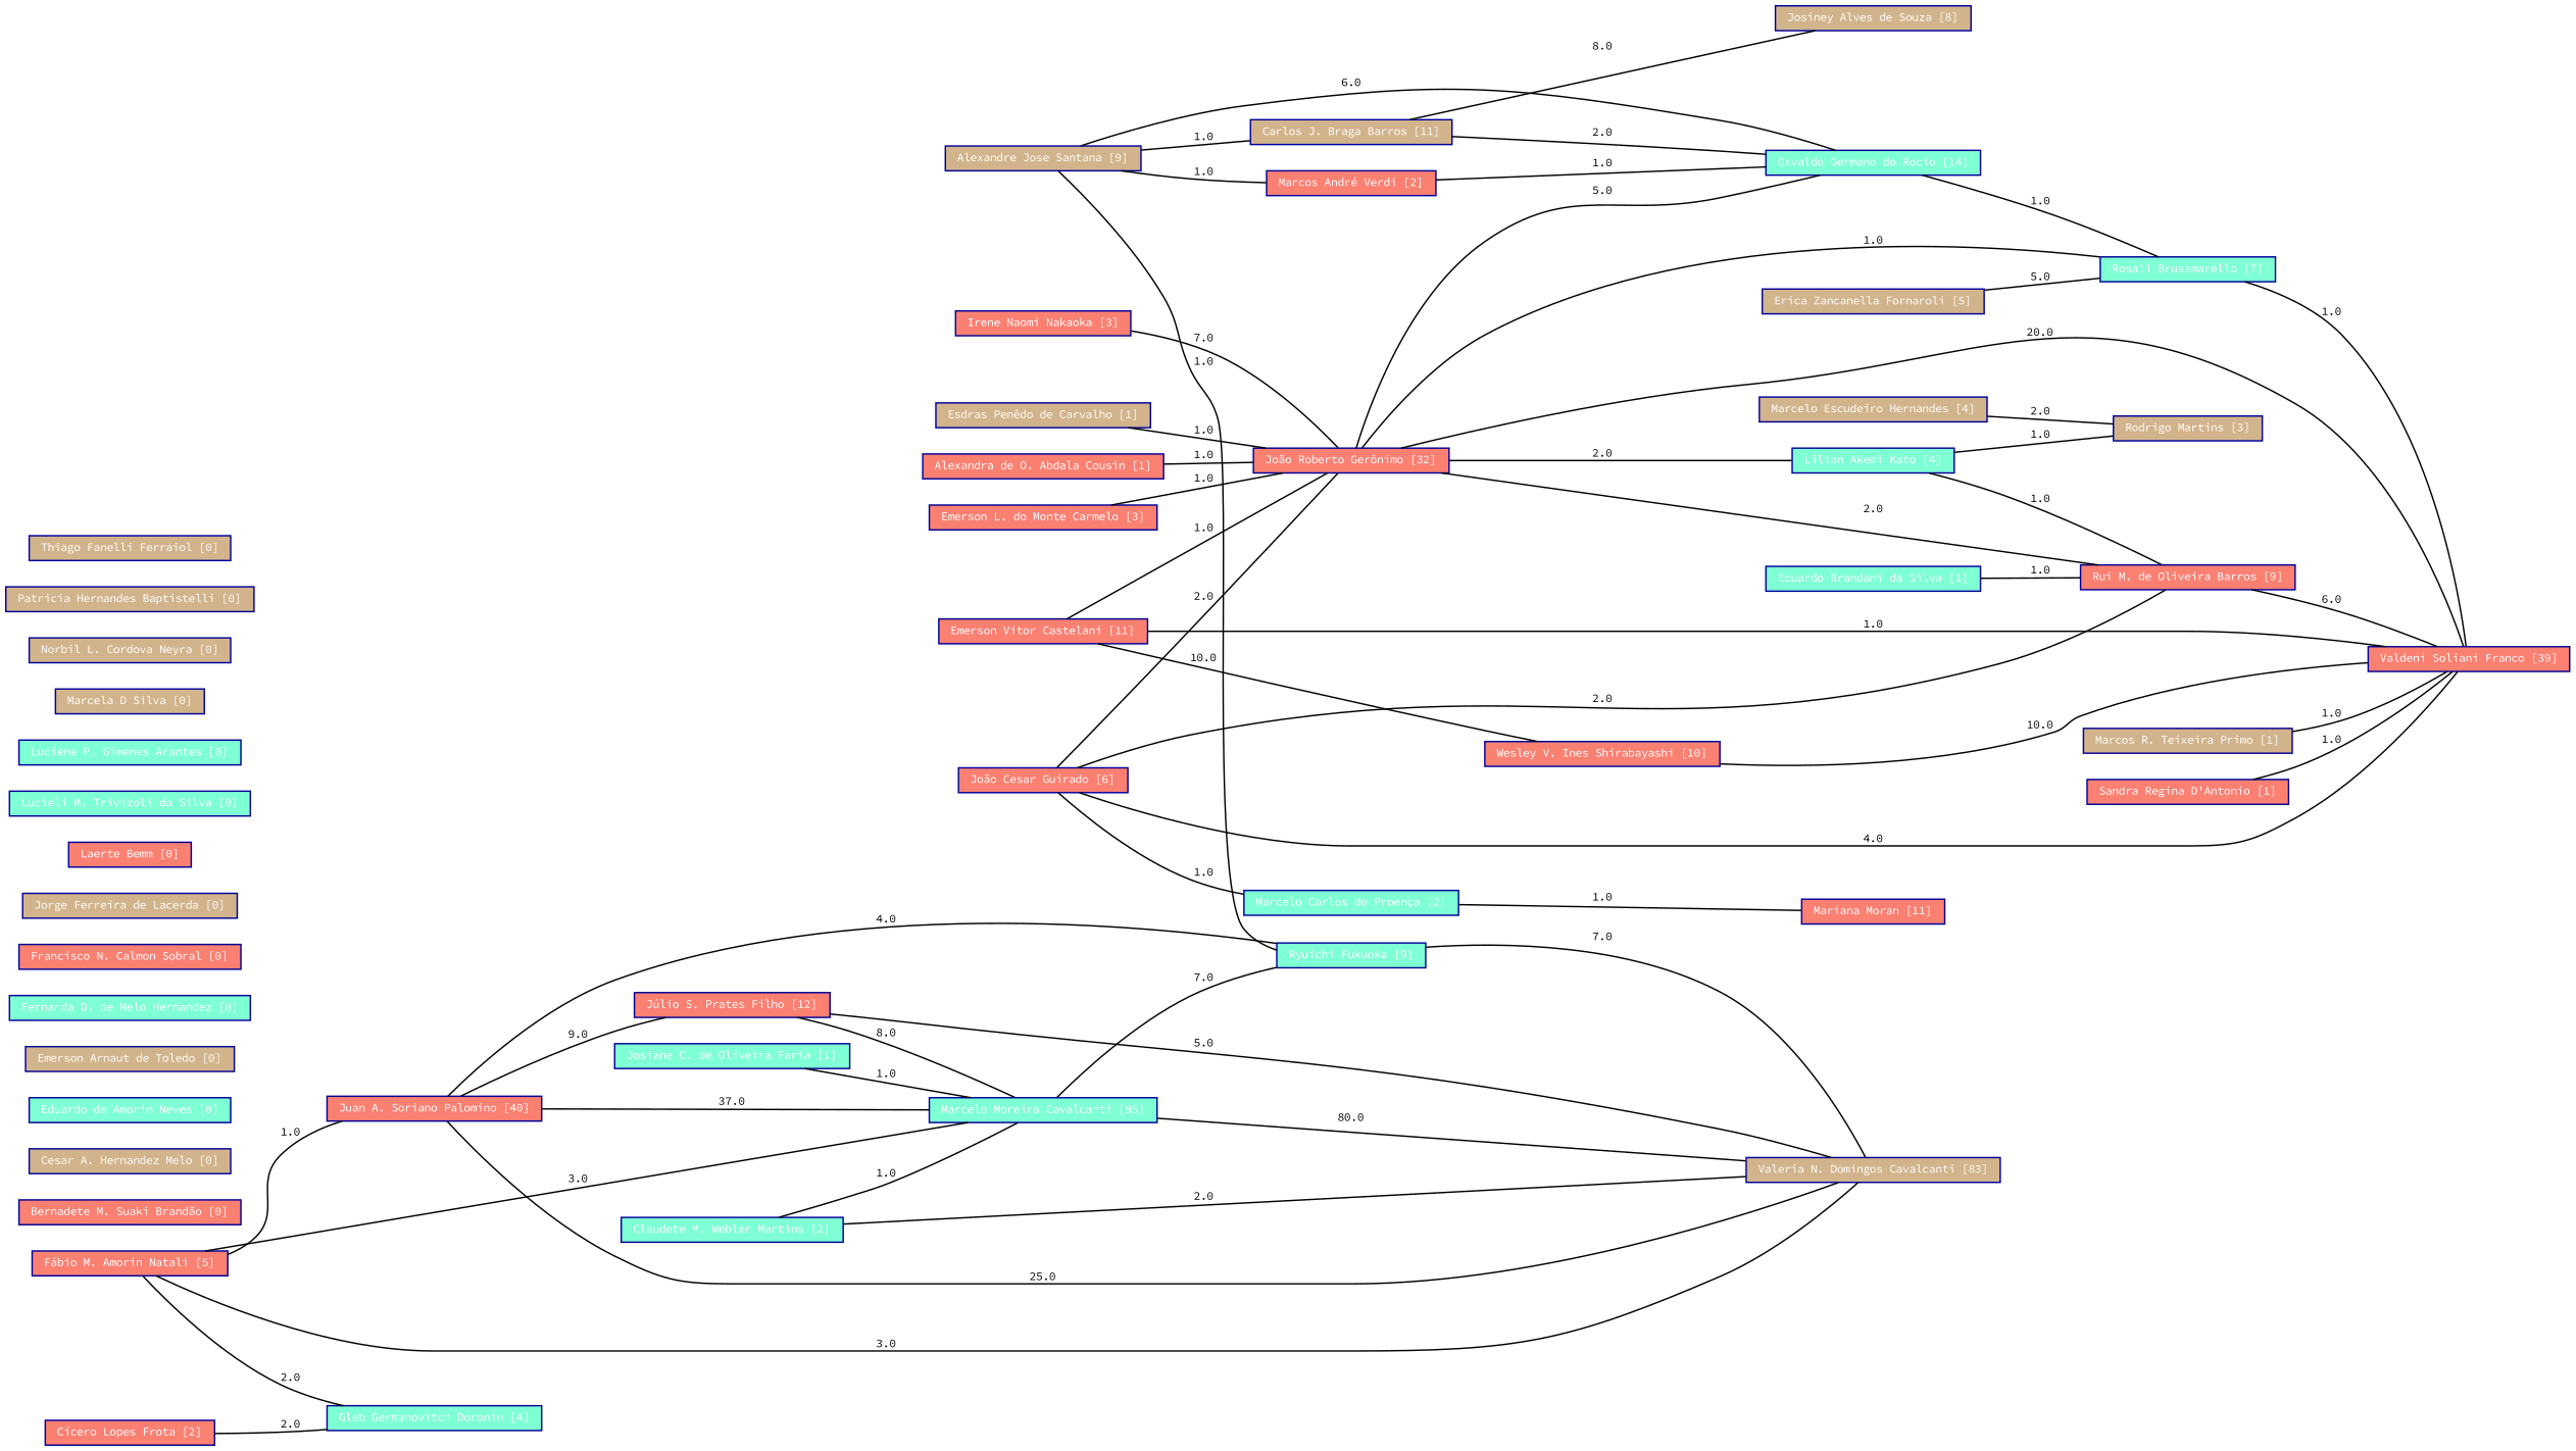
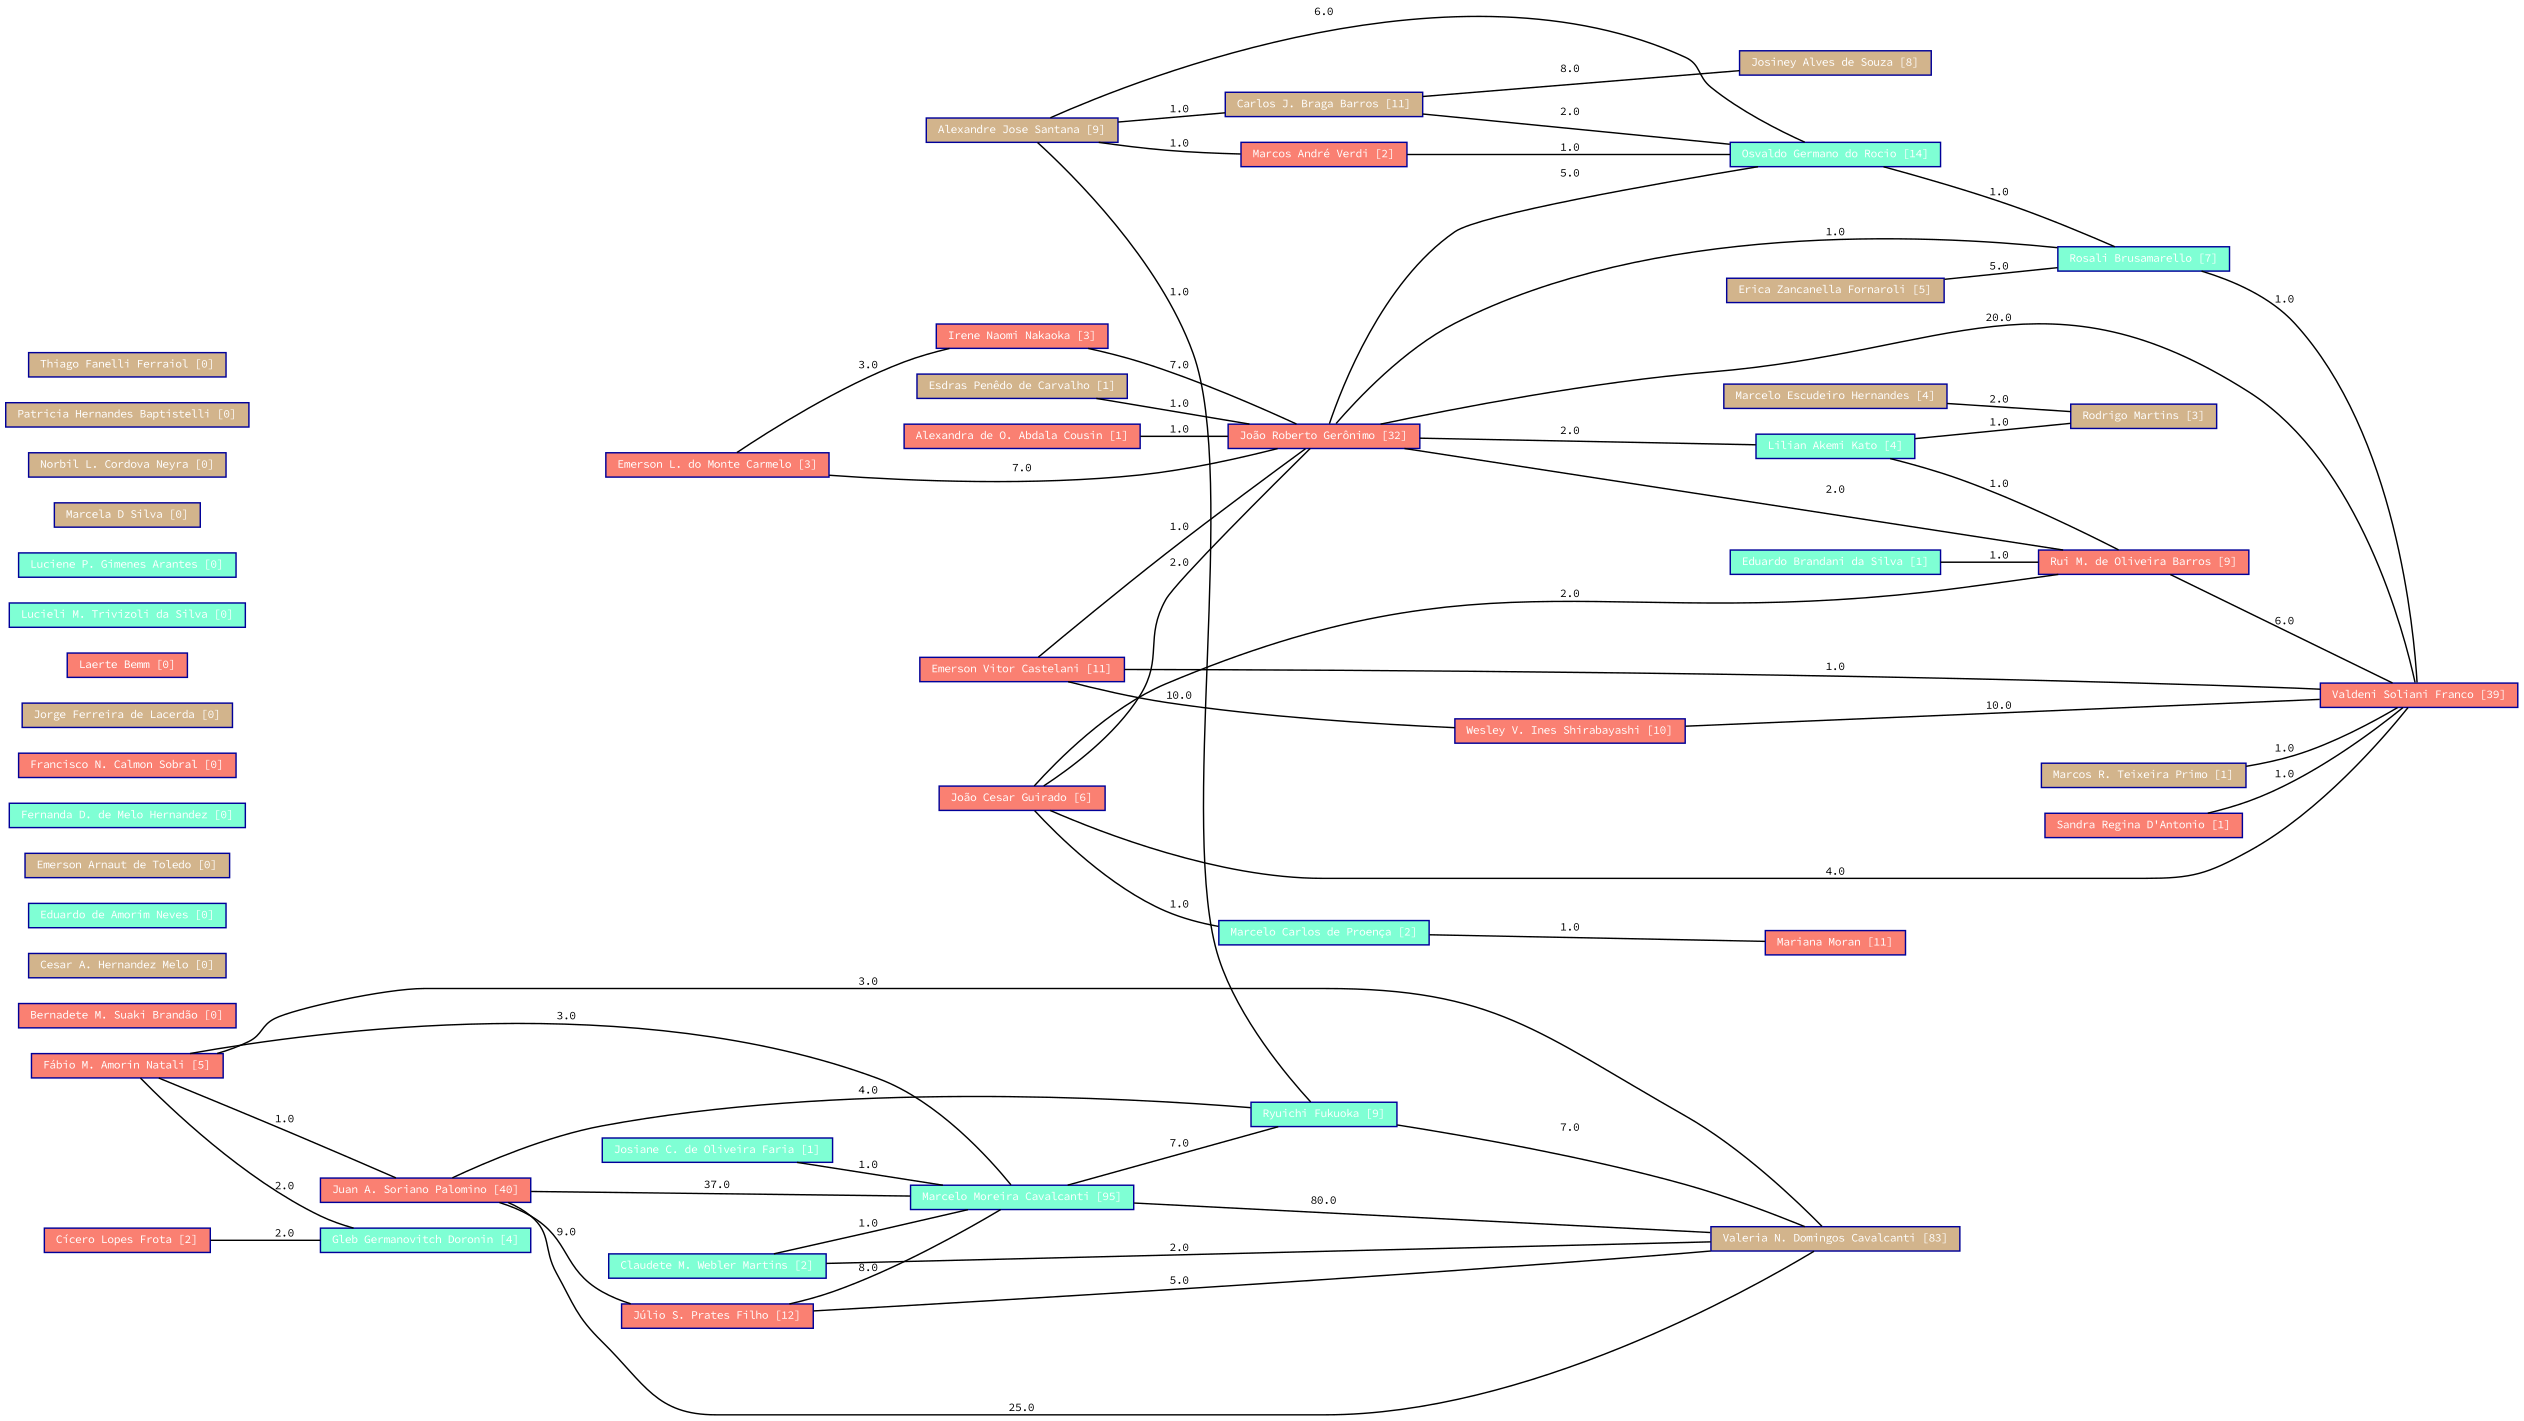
  strict graph {
    fontname="Source Code Pro"
    rankdir=LR
    node [color="#000099" fillcolor=salmon fontcolor="#FFFFFF" fontname="Source Code Pro" fontsize=8 shape=rectangle style=filled]
    edge [fontname="Source Code Pro" fontsize=8]
    n1 [height=0.23611 label="Alexandra de O. Abdala Cousin [1]" width=1.8333]
    n2 [height=0.23611 label="João Roberto Gerônimo [32]" width=1.5139]
    n3 [fillcolor=aquamarine height=0.23611 label="Osvaldo Germano do Rocio [14]" width=1.6944]
    n4 [fillcolor=aquamarine height=0.23611 label="Rosali Brusamarello [7]" width=1.3194]
    n5 [height=0.23611 label="Rui M. de Oliveira Barros [9]" width=1.5833]
    n6 [height=0.23611 label="Valdeni Soliani Franco [39]" width=1.4861]
    n7 [fillcolor=aquamarine height=0.23611 label="Lilian Akemi Kato [4]" width=1.25]
    n8 [fillcolor=tan height=0.23611 label="Rodrigo Martins [3]" width=1.125]
    n9 [fillcolor=tan height=0.23611 label="Alexandre Jose Santana [9]" width=1.4722]
    n10 [fillcolor=tan height=0.23611 label="Carlos J. Braga Barros [11]" width=1.4861]
    n11 [height=0.23611 label="Marcos André Verdi [2]" width=1.3333]
    n12 [fillcolor=aquamarine height=0.23611 label="Ryuichi Fukuoka [9]" width=1.1528]
    n13 [fillcolor=tan height=0.23611 label="Josiney Alves de Souza [8]" width=1.4444]
    n14 [fillcolor=tan height=0.23611 label="Valeria N. Domingos Cavalcanti [83]" width=1.9306]
    n15 [height=0.23611 label="Bernadete M. Suaki Brandão [0]" width=1.6944]
    n16 [fillcolor=tan height=0.23611 label="Cesar A. Hernandez Melo [0]" width=1.5833]
    n17 [height=0.23611 label="Cícero Lopes Frota [2]" width=1.2778]
    n18 [fillcolor=aquamarine height=0.23611 label="Gleb Germanovitch Doronin [4]" width=1.6806]
    n19 [fillcolor=aquamarine height=0.23611 label="Claudete M. Webler Martins [2]" width=1.6944]
    n20 [fillcolor=aquamarine height=0.23611 label="Marcelo Moreira Cavalcanti [95]" width=1.7361]
    n21 [fillcolor=tan height=0.23611 label="Erica Zancanella Fornaroli [5]" width=1.625]
    n22 [fillcolor=aquamarine height=0.23611 label="Eduardo Brandani da Silva [1]" width=1.6111]
    n23 [fillcolor=aquamarine height=0.23611 label="Eduardo de Amorim Neves [0]" width=1.625]
    n24 [fillcolor=tan height=0.23611 label="Emerson Arnaut de Toledo [0]" width=1.6111]
    n25 [height=0.23611 label="Emerson L. do Monte Carmelo [3]" width=1.7917]
    n26 [height=0.23611 label="Irene Naomi Nakaoka [3]" width=1.4028]
    n27 [height=0.23611 label="Emerson Vitor Castelani [11]" width=1.5694]
    n28 [height=0.23611 label="Wesley V. Ines Shirabayashi [10]" width=1.75]
    n29 [fillcolor=tan height=0.23611 label="Esdras Penêdo de Carvalho [1]" width=1.625]
    n30 [height=0.23611 label="Fábio M. Amorin Natali [5]" width=1.4861]
    n31 [height=0.23611 label="Juan A. Soriano Palomino [40]" width=1.6111]
    n32 [height=0.23611 label="Júlio S. Prates Filho [12]" width=1.3611]
    n33 [fillcolor=aquamarine height=0.23611 label="Fernanda D. de Melo Hernandez [0]" width=1.875]
    n34 [height=0.23611 label="Francisco N. Calmon Sobral [0]" width=1.6806]
    n35 [height=0.23611 label="João Cesar Guirado [6]" width=1.2778]
    n36 [fillcolor=aquamarine height=0.23611 label="Marcelo Carlos de Proença [2]" width=1.625]
    n37 [height=0.23611 label="Mariana Moran [11]" width=1.1528]
    n38 [fillcolor=tan height=0.23611 label="Jorge Ferreira de Lacerda [0]" width=1.5833]
    n39 [fillcolor=aquamarine height=0.23611 label="Josiane C. de Oliveira Faria [1]" width=1.6667]
    n40 [height=0.23611 label="Laerte Bemm [0]" width=1.0278]
    n41 [fillcolor=aquamarine height=0.23611 label="Lucieli M. Trivizoli da Silva [0]" width=1.6944]
    n42 [fillcolor=aquamarine height=0.23611 label="Luciene P. Gimenes Arantes [0]" width=1.6944]
    n43 [fillcolor=tan height=0.23611 label="Marcela D Silva [0]" width=1.1528]
    n44 [fillcolor=tan height=0.23611 label="Marcelo Escudeiro Hernandes [4]" width=1.7639]
    n45 [fillcolor=tan height=0.23611 label="Marcos R. Teixeira Primo [1]" width=1.5833]
    n46 [fillcolor=tan height=0.23611 label="Norbil L. Cordova Neyra [0]" width=1.5417]
    n47 [fillcolor=tan height=0.23611 label="Patricia Hernandes Baptistelli [0]" width=1.75]
    n48 [height=0.23611 label="Sandra Regina D'Antonio [1]" width=1.5417]
    n49 [fillcolor=tan height=0.23611 label="Thiago Fanelli Ferraiol [0]" width=1.4444]
    n1 -- n2 [label=1.0]
    n2 -- n3 [label=5.0]
    n2 -- n4 [label=1.0]
    n2 -- n5 [label=2.0]
    n2 -- n6 [label=20.0]
    n2 -- n7 [label=2.0]
    n3 -- n4 [label=1.0]
    n4 -- n6 [label=1.0]
    n5 -- n6 [label=6.0]
    n7 -- n5 [label=1.0]
    n7 -- n8 [label=1.0]
    n9 -- n3 [label=6.0]
    n9 -- n10 [label=1.0]
    n9 -- n11 [label=1.0]
    n9 -- n12 [label=1.0]
    n10 -- n3 [label=2.0]
    n10 -- n13 [label=8.0]
    n11 -- n3 [label=1.0]
    n12 -- n14 [label=7.0]
    n17 -- n18 [label=2.0]
    n19 -- n14 [label=2.0]
    n19 -- n20 [label=1.0]
    n20 -- n12 [label=7.0]
    n20 -- n14 [label=80.0]
    n21 -- n4 [label=5.0]
    n22 -- n5 [label=1.0]
-   n25 -- n2 [label=1.0]
+   n25 -- n2 [label=7.0]
+   n25 -- n26 [label=3.0]
    n26 -- n2 [label=7.0]
    n27 -- n2 [label=1.0]
    n27 -- n6 [label=1.0]
    n27 -- n28 [label=10.0]
    n28 -- n6 [label=10.0]
    n29 -- n2 [label=1.0]
    n30 -- n14 [label=3.0]
    n30 -- n18 [label=2.0]
    n30 -- n20 [label=3.0]
    n30 -- n31 [label=1.0]
    n31 -- n12 [label=4.0]
    n31 -- n14 [label=25.0]
    n31 -- n20 [label=37.0]
    n31 -- n32 [label=9.0]
    n32 -- n14 [label=5.0]
    n32 -- n20 [label=8.0]
    n35 -- n2 [label=2.0]
    n35 -- n5 [label=2.0]
    n35 -- n6 [label=4.0]
    n35 -- n36 [label=1.0]
    n36 -- n37 [label=1.0]
    n39 -- n20 [label=1.0]
    n44 -- n8 [label=2.0]
    n45 -- n6 [label=1.0]
    n48 -- n6 [label=1.0]
  }
